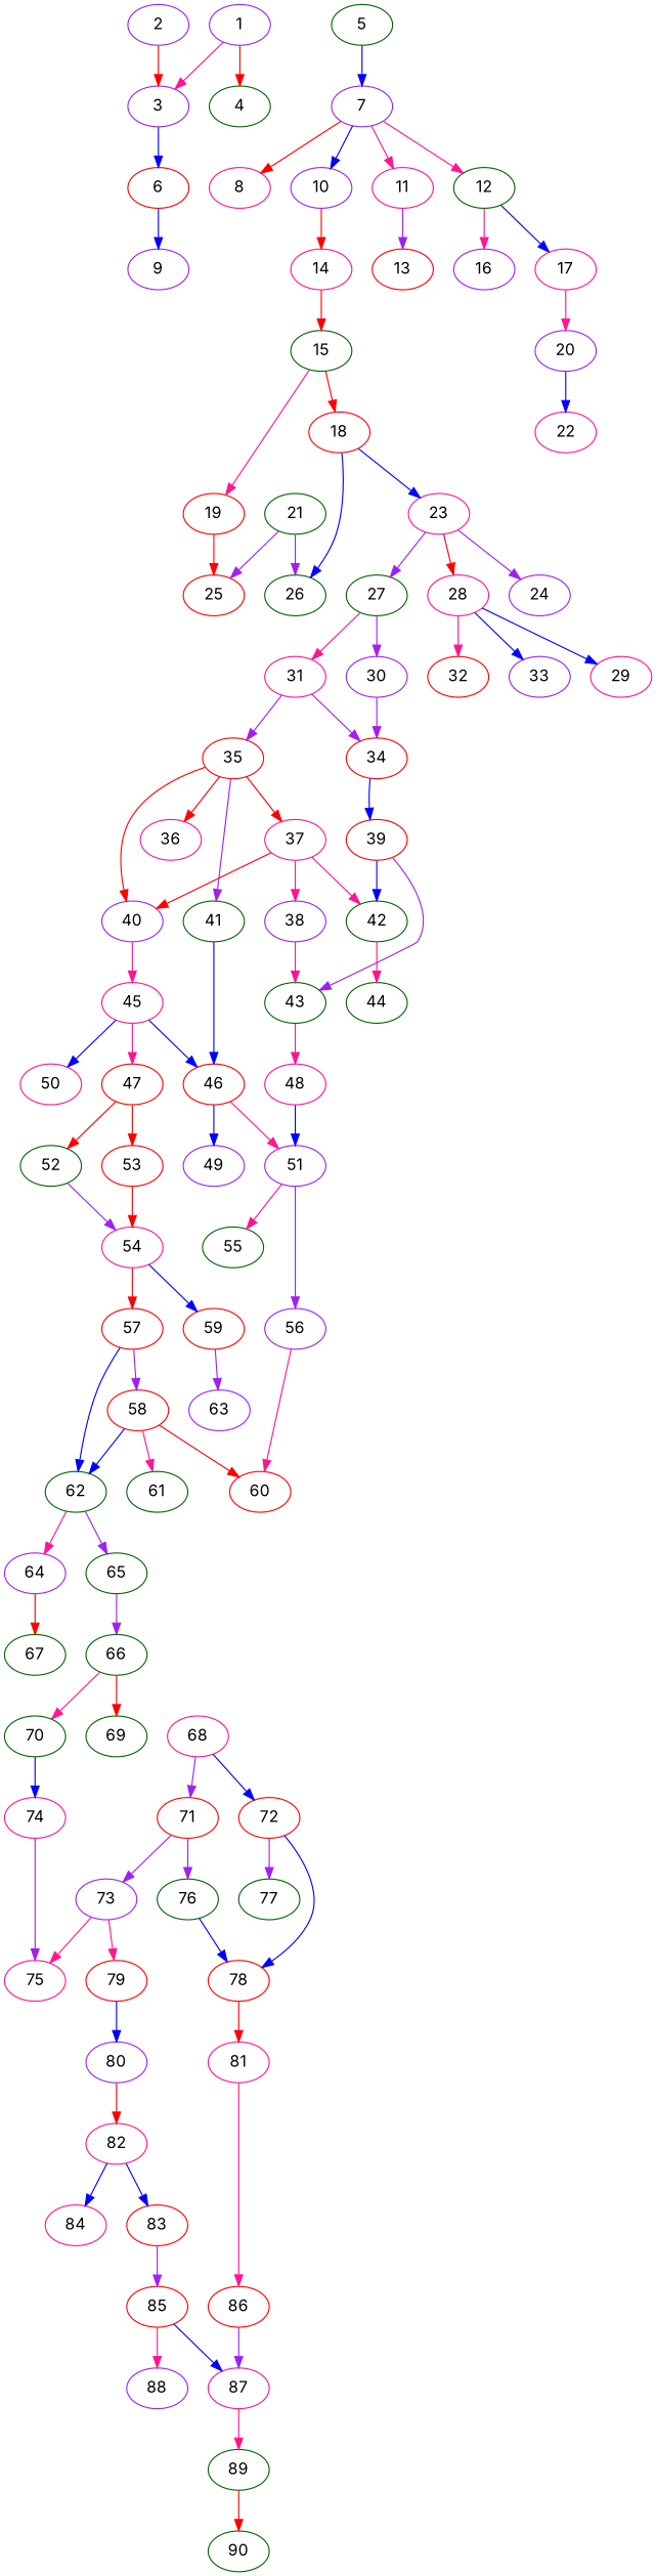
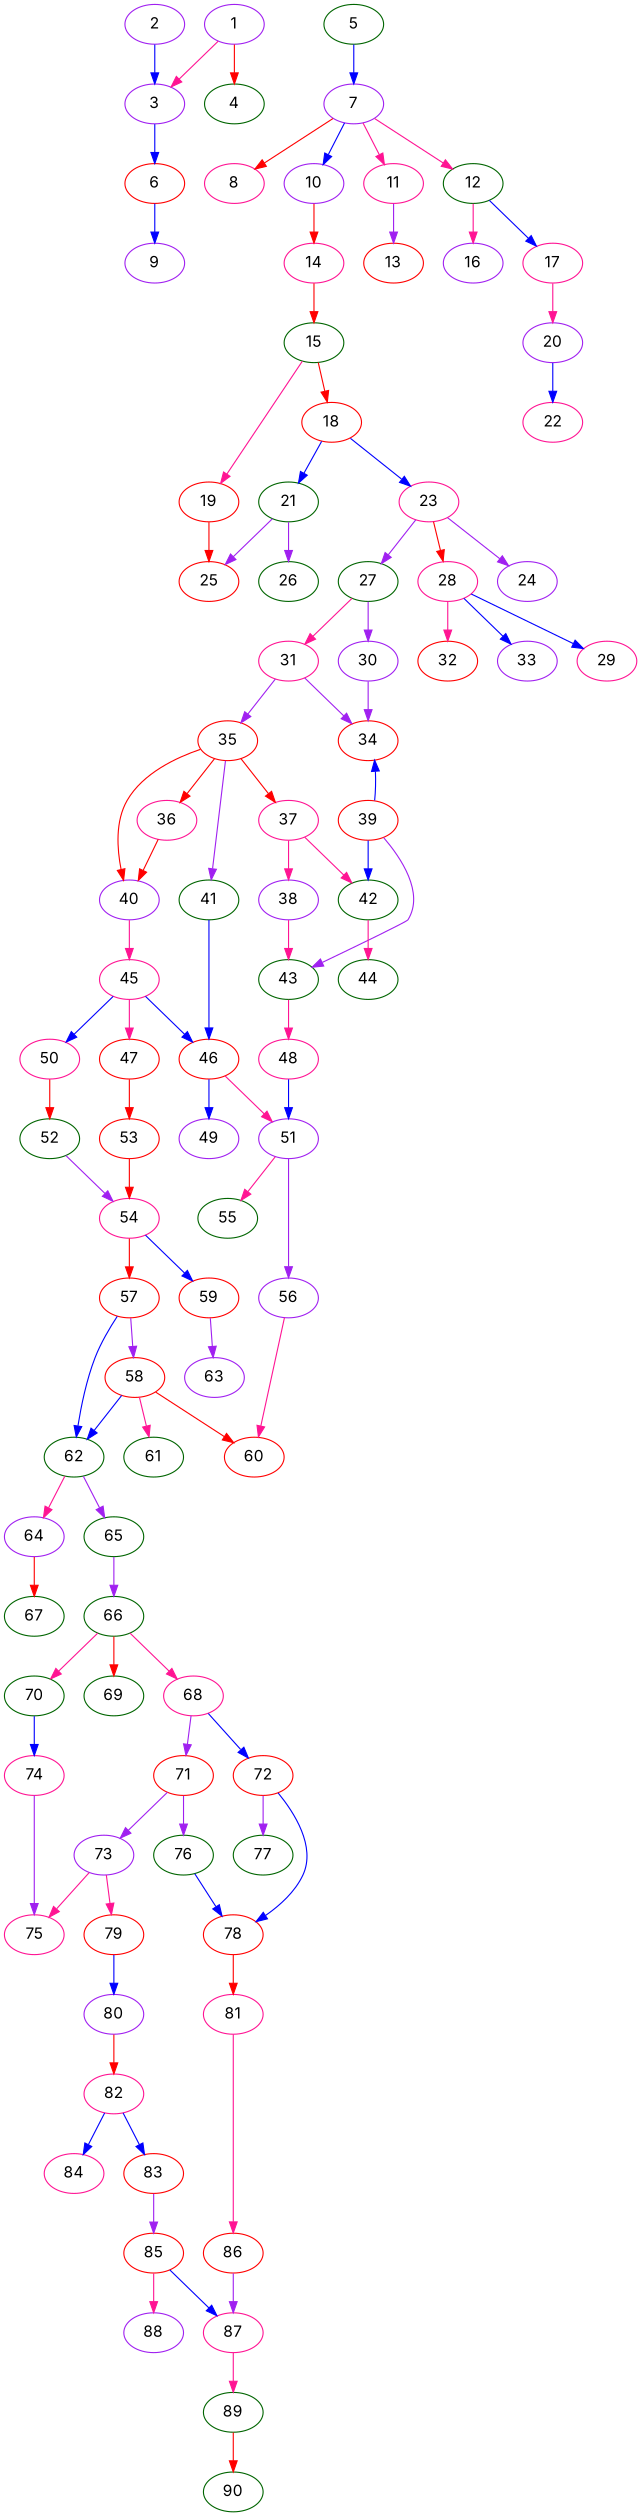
  digraph {
    fontname=Inter
    node [alpha=0.14 color=darkgreen fontname=Inter]
    edge [color=blue fontname=Inter]
    1 [alpha=0.05 color=purple]
    3 [alpha=0.05 color=purple]
    4 [alpha=0.03]
    6 [alpha=0.03 color=red]
    9 [alpha=0.17 color=purple]
    5 [alpha=0.08]
    7 [alpha=0.16 color=purple]
    2 [alpha=0.05 color=purple]
    8 [alpha=0.01 color=deeppink]
    10 [alpha=0.18 color=purple]
    11 [alpha=0.05 color=deeppink]
    12 [alpha=0.08]
    14 [alpha=0.05 color=deeppink]
    13 [alpha=0.05 color=red]
    16 [color=purple]
    17 [alpha=0.01 color=deeppink]
    15 [alpha=0.11]
    20 [alpha=0.01 color=purple]
    18 [alpha=0.04 color=red]
    19 [alpha=0.04 color=red]
    22 [alpha=0.03 color=deeppink]
    21 [alpha=0.01]
    23 [alpha=0.07 color=deeppink]
    25 [alpha=0.02 color=red]
    26 [alpha=0.09]
    24 [alpha=0.09 color=purple]
    27 [alpha=0.10]
    28 [alpha=0.08 color=deeppink]
    30 [color=purple]
    31 [alpha=0.15 color=deeppink]
    29 [alpha=0.04 color=deeppink]
    32 [alpha=0.09 color=red]
    33 [alpha=0.06 color=purple]
    34 [alpha=0.16 color=red]
    35 [alpha=0.06 color=red]
    39 [alpha=0.03 color=red]
    36 [alpha=0.07 color=deeppink]
    37 [alpha=0.08 color=deeppink]
    40 [alpha=0.06 color=purple]
    41 [alpha=0.17]
    42 [alpha=0.15]
    43 [alpha=0.08]
    38 [alpha=0.20 color=purple]
    45 [color=deeppink]
    46 [alpha=0.20 color=red]
    44 [alpha=0.13]
    48 [alpha=0.01 color=deeppink]
    47 [alpha=0.17 color=red]
    50 [alpha=0.16 color=deeppink]
    49 [alpha=0.19 color=purple]
    51 [alpha=0.07 color=purple]
    52 [alpha=0.08]
    53 [alpha=0.06 color=red]
    55
    56 [alpha=0.01 color=purple]
    54 [alpha=0.15 color=deeppink]
    60 [alpha=0.11 color=red]
    57 [alpha=0.11 color=red]
    59 [alpha=0.01 color=red]
    58 [color=red]
    62 [alpha=0.13]
    63 [color=purple]
    61 [alpha=0.08]
    64 [alpha=0.01 color=purple]
    65 [alpha=0.19]
    67 [alpha=0.17]
    66 [alpha=0.00]
    68 [alpha=0.17 color=deeppink]
    69 [alpha=0.09]
    70 [alpha=0.20]
    71 [color=red]
    72 [alpha=0.06 color=red]
    74 [alpha=0.13 color=deeppink]
    73 [color=purple]
    76 [alpha=0.07]
    77 [alpha=0.12]
    78 [alpha=0.02 color=red]
    75 [alpha=0.08 color=deeppink]
    79 [alpha=0.20 color=red]
    81 [alpha=0.02 color=deeppink]
    80 [alpha=0.19 color=purple]
    86 [alpha=0.00 color=red]
    82 [alpha=0.03 color=deeppink]
    87 [alpha=0.10 color=deeppink]
    83 [alpha=0.09 color=red]
    84 [alpha=0.07 color=deeppink]
    85 [alpha=0.06 color=red]
    89 [alpha=0.07]
    88 [color=purple]
    90
    1 -> 3 [color=deeppink]
    1 -> 4 [color=red]
    3 -> 6
    6 -> 9
    5 -> 7
    7 -> 8 [color=red]
    7 -> 10
    7 -> 11 [color=deeppink]
    7 -> 12 [color=deeppink]
-   2 -> 3 [color=red]
+   2 -> 3
    10 -> 14 [color=red]
    11 -> 13 [color=purple]
    12 -> 16 [color=deeppink]
    12 -> 17
    14 -> 15 [color=red]
    17 -> 20 [color=deeppink]
    15 -> 18 [color=red]
    15 -> 19 [color=deeppink]
    20 -> 22
-   18 -> 26
+   18 -> 21
    18 -> 23
    19 -> 25 [color=red]
    21 -> 25 [color=purple]
    21 -> 26 [color=purple]
    23 -> 24 [color=purple]
    23 -> 27 [color=purple]
    23 -> 28 [color=red]
    27 -> 30 [color=purple]
    27 -> 31 [color=deeppink]
    28 -> 29
    28 -> 32 [color=deeppink]
    28 -> 33
    30 -> 34 [color=purple]
    31 -> 34 [color=purple]
    31 -> 35 [color=purple]
-   34 -> 39
+   39 -> 34
    35 -> 36 [color=red]
    35 -> 37 [color=red]
    35 -> 40 [color=red]
    35 -> 41 [color=purple]
    39 -> 42
    39 -> 43 [color=purple]
-   37 -> 40 [color=red]
+   36 -> 40 [color=red]
    37 -> 42 [color=deeppink]
    37 -> 38 [color=deeppink]
    40 -> 45 [color=deeppink]
    41 -> 46
    42 -> 44 [color=deeppink]
    43 -> 48 [color=deeppink]
    38 -> 43 [color=deeppink]
    45 -> 46
    45 -> 47 [color=deeppink]
    45 -> 50
    46 -> 49
    46 -> 51 [color=deeppink]
    48 -> 51
-   47 -> 52 [color=red]
+   50 -> 52 [color=red]
    47 -> 53 [color=red]
    51 -> 55 [color=deeppink]
    51 -> 56 [color=purple]
    52 -> 54 [color=purple]
    53 -> 54 [color=red]
    56 -> 60 [color=deeppink]
    54 -> 57 [color=red]
    54 -> 59
    57 -> 58 [color=purple]
    57 -> 62
    59 -> 63 [color=purple]
    58 -> 60 [color=red]
    58 -> 62
    58 -> 61 [color=deeppink]
    62 -> 64 [color=deeppink]
    62 -> 65 [color=purple]
    64 -> 67 [color=red]
    65 -> 66 [color=purple]
+   66 -> 68 [color=deeppink]
    66 -> 69 [color=red]
    66 -> 70 [color=deeppink]
    68 -> 71 [color=purple]
    68 -> 72
    70 -> 74
    71 -> 73 [color=purple]
    71 -> 76 [color=purple]
    72 -> 77 [color=purple]
    72 -> 78
    74 -> 75 [color=purple]
    73 -> 75 [color=deeppink]
    73 -> 79 [color=deeppink]
    76 -> 78
    78 -> 81 [color=red]
    79 -> 80
    81 -> 86 [color=deeppink]
    80 -> 82 [color=red]
    86 -> 87 [color=purple]
    82 -> 83
    82 -> 84
    87 -> 89 [color=deeppink]
    83 -> 85 [color=purple]
    85 -> 87
    85 -> 88 [color=deeppink]
    89 -> 90 [color=red]
  }
